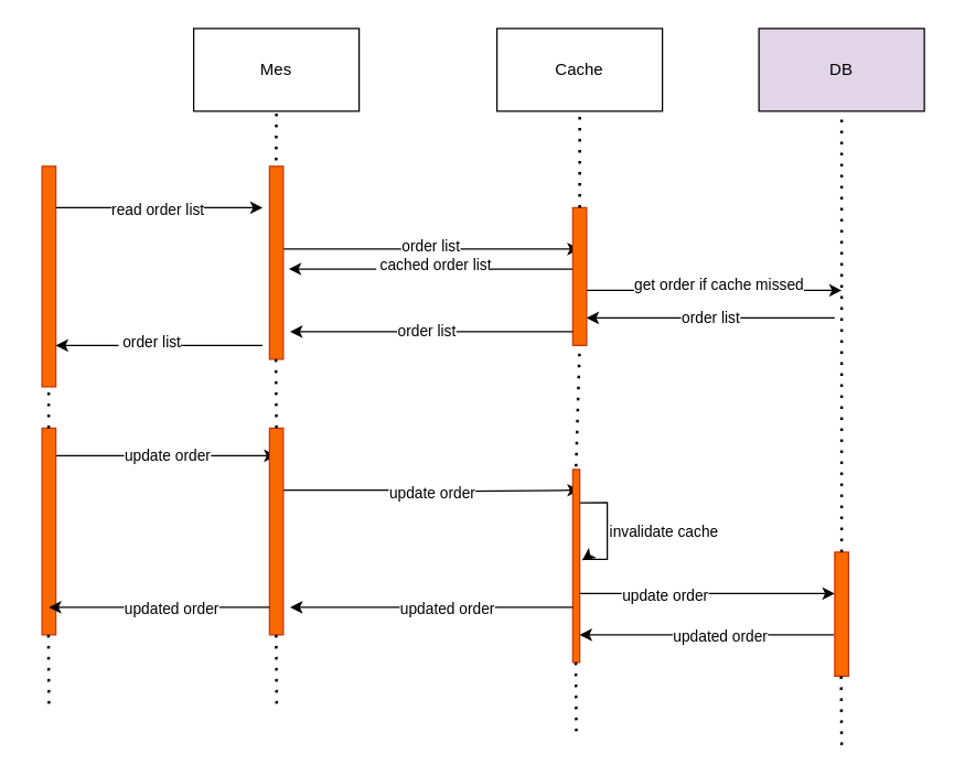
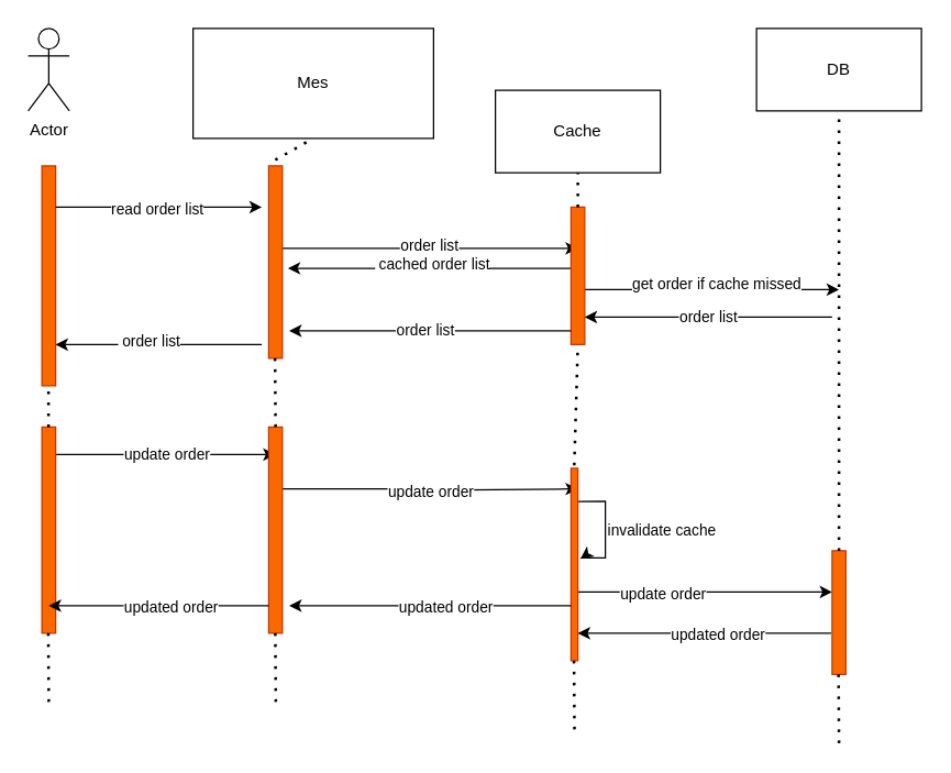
  <mxCell id="0" />
  <mxCell id="1" parent="0" />
- <mxCell id="3" value="Mes" style="rounded=0;whiteSpace=wrap;html=1;" vertex="1" parent="1"><mxGeometry x="140" y="20" width="120" height="60" as="geometry" /></mxCell>
- <mxCell id="4" value="Cache" style="rounded=0;whiteSpace=wrap;html=1;" vertex="1" parent="1"><mxGeometry x="360" y="20" width="120" height="60" as="geometry" /></mxCell>
+ <mxCell id="2" value="Actor" style="shape=umlActor;verticalLabelPosition=bottom;verticalAlign=top;html=1;outlineConnect=0;" vertex="1" parent="1"><mxGeometry x="20" y="20" width="30" height="60" as="geometry" /></mxCell>
+ <mxCell id="3" value="Mes" style="rounded=0;whiteSpace=wrap;html=1;" vertex="1" parent="1"><mxGeometry x="140" y="20" width="175" height="80" as="geometry" /></mxCell>
+ <mxCell id="4" value="Cache" style="rounded=0;whiteSpace=wrap;html=1;" vertex="1" parent="1"><mxGeometry x="360" y="65" width="120" height="60" as="geometry" /></mxCell>
  <mxCell id="5" value="" style="rounded=0;whiteSpace=wrap;html=1;fillColor=#fa6800;strokeColor=#C73500;fontColor=#000000;" vertex="1" parent="1"><mxGeometry x="30" y="120" width="10" height="160" as="geometry" /></mxCell>
  <mxCell id="6" style="edgeStyle=orthogonalEdgeStyle;rounded=0;orthogonalLoop=1;jettySize=auto;html=1;" edge="1" parent="1"><mxGeometry relative="1" as="geometry"><mxPoint x="420" y="180" as="targetPoint" /><mxPoint x="205" y="180.034" as="sourcePoint" /></mxGeometry></mxCell>
  <mxCell id="7" value="order list" style="edgeLabel;html=1;align=center;verticalAlign=middle;resizable=0;points=[];" vertex="1" connectable="0" parent="6"><mxGeometry x="-0.007" y="3" relative="1" as="geometry"><mxPoint as="offset" /></mxGeometry></mxCell>
  <mxCell id="8" value="" style="edgeStyle=none;orthogonalLoop=1;jettySize=auto;html=1;rounded=0;" edge="1" parent="1"><mxGeometry width="100" relative="1" as="geometry"><mxPoint x="40" y="150" as="sourcePoint" /><mxPoint x="190" y="150" as="targetPoint" /><Array as="points" /></mxGeometry></mxCell>
  <mxCell id="9" value="read order list" style="edgeLabel;html=1;align=center;verticalAlign=middle;resizable=0;points=[];" vertex="1" connectable="0" parent="8"><mxGeometry x="-0.024" y="-1" relative="1" as="geometry"><mxPoint as="offset" /></mxGeometry></mxCell>
  <mxCell id="10" value="" style="endArrow=classic;html=1;rounded=0;" edge="1" parent="1"><mxGeometry width="50" height="50" relative="1" as="geometry"><mxPoint x="419" y="194.57" as="sourcePoint" /><mxPoint x="209" y="194.57" as="targetPoint" /></mxGeometry></mxCell>
  <mxCell id="11" value="&amp;nbsp;cached order list" style="edgeLabel;html=1;align=center;verticalAlign=middle;resizable=0;points=[];" vertex="1" connectable="0" parent="10"><mxGeometry x="-0.232" y="-3" relative="1" as="geometry"><mxPoint x="-25" as="offset" /></mxGeometry></mxCell>
  <mxCell id="12" value="" style="endArrow=classic;html=1;rounded=0;" edge="1" parent="1"><mxGeometry width="50" height="50" relative="1" as="geometry"><mxPoint x="190" y="250" as="sourcePoint" /><mxPoint x="40" y="250" as="targetPoint" /></mxGeometry></mxCell>
  <mxCell id="13" value="&amp;nbsp;order list" style="edgeLabel;html=1;align=center;verticalAlign=middle;resizable=0;points=[];" vertex="1" connectable="0" parent="12"><mxGeometry x="-0.232" y="-3" relative="1" as="geometry"><mxPoint x="-25" as="offset" /></mxGeometry></mxCell>
  <mxCell id="14" value="" style="rounded=0;whiteSpace=wrap;html=1;fillColor=#fa6800;strokeColor=#C73500;fontColor=#000000;" vertex="1" parent="1"><mxGeometry x="195" y="120" width="10" height="140" as="geometry" /></mxCell>
  <mxCell id="15" style="edgeStyle=orthogonalEdgeStyle;rounded=0;orthogonalLoop=1;jettySize=auto;html=1;" edge="1" parent="1"><mxGeometry relative="1" as="geometry"><mxPoint x="610" y="210" as="targetPoint" /><mxPoint x="425" y="210.043" as="sourcePoint" /></mxGeometry></mxCell>
  <mxCell id="16" value="get order i&lt;span style=&quot;background-color: light-dark(#ffffff, var(--ge-dark-color, #121212)); color: light-dark(rgb(0, 0, 0), rgb(255, 255, 255));&quot;&gt;f cache missed&lt;/span&gt;" style="edgeLabel;html=1;align=center;verticalAlign=middle;resizable=0;points=[];" vertex="1" connectable="0" parent="15"><mxGeometry x="0.227" y="-3" relative="1" as="geometry"><mxPoint x="-18" y="-8" as="offset" /></mxGeometry></mxCell>
  <mxCell id="17" value="" style="rounded=0;whiteSpace=wrap;html=1;fillColor=#fa6800;strokeColor=#C73500;fontColor=#000000;" vertex="1" parent="1"><mxGeometry x="415" y="150" width="10" height="100" as="geometry" /></mxCell>
  <mxCell id="18" style="edgeStyle=orthogonalEdgeStyle;rounded=0;orthogonalLoop=1;jettySize=auto;html=1;" edge="1" parent="1"><mxGeometry relative="1" as="geometry"><mxPoint x="200" y="330" as="targetPoint" /><mxPoint x="40" y="330" as="sourcePoint" /></mxGeometry></mxCell>
  <mxCell id="19" value="update order" style="edgeLabel;html=1;align=center;verticalAlign=middle;resizable=0;points=[];" vertex="1" connectable="0" parent="18"><mxGeometry x="0.001" y="1" relative="1" as="geometry"><mxPoint as="offset" /></mxGeometry></mxCell>
  <mxCell id="20" value="" style="rounded=0;whiteSpace=wrap;html=1;fillColor=#fa6800;strokeColor=#C73500;fontColor=#000000;" vertex="1" parent="1"><mxGeometry x="30" y="310" width="10" height="150" as="geometry" /></mxCell>
- <mxCell id="21" value="DB" style="rounded=0;whiteSpace=wrap;html=1;fillColor=#e1d5e7;" vertex="1" parent="1"><mxGeometry x="550" y="20" width="120" height="60" as="geometry" /></mxCell>
+ <mxCell id="21" value="DB" style="rounded=0;whiteSpace=wrap;html=1;" vertex="1" parent="1"><mxGeometry x="550" y="20" width="120" height="60" as="geometry" /></mxCell>
  <mxCell id="22" style="edgeStyle=orthogonalEdgeStyle;rounded=0;orthogonalLoop=1;jettySize=auto;html=1;" edge="1" parent="1" source="24"><mxGeometry relative="1" as="geometry"><mxPoint x="420" y="355" as="targetPoint" /><Array as="points"><mxPoint x="313" y="355" /><mxPoint x="313" y="356" /><mxPoint x="420" y="356" /></Array></mxGeometry></mxCell>
  <mxCell id="23" value="update order" style="edgeLabel;html=1;align=center;verticalAlign=middle;resizable=0;points=[];" vertex="1" connectable="0" parent="22"><mxGeometry x="-0.013" y="-1" relative="1" as="geometry"><mxPoint as="offset" /></mxGeometry></mxCell>
  <mxCell id="24" value="" style="rounded=0;whiteSpace=wrap;html=1;fillColor=#fa6800;strokeColor=#C73500;fontColor=#000000;" vertex="1" parent="1"><mxGeometry x="195" y="310" width="10" height="150" as="geometry" /></mxCell>
  <mxCell id="25" style="edgeStyle=orthogonalEdgeStyle;rounded=0;orthogonalLoop=1;jettySize=auto;html=1;" edge="1" parent="1"><mxGeometry relative="1" as="geometry"><mxPoint x="605" y="430" as="targetPoint" /><mxPoint x="420" y="430" as="sourcePoint" /></mxGeometry></mxCell>
  <mxCell id="26" value="update order" style="edgeLabel;html=1;align=center;verticalAlign=middle;resizable=0;points=[];" vertex="1" connectable="0" parent="25"><mxGeometry x="-0.341" y="-1" relative="1" as="geometry"><mxPoint as="offset" /></mxGeometry></mxCell>
  <mxCell id="27" style="edgeStyle=orthogonalEdgeStyle;rounded=0;orthogonalLoop=1;jettySize=auto;html=1;entryX=1.388;entryY=0.441;entryDx=0;entryDy=0;entryPerimeter=0;" edge="1" parent="1"><mxGeometry relative="1" as="geometry"><mxPoint x="421.94" y="405.87" as="targetPoint" /><mxPoint x="420" y="364.13" as="sourcePoint" /><Array as="points"><mxPoint x="440" y="364.13" /><mxPoint x="440" y="405.13" /><mxPoint x="423" y="405.13" /></Array></mxGeometry></mxCell>
  <mxCell id="28" value="invalidate cache" style="edgeLabel;html=1;align=center;verticalAlign=middle;resizable=0;points=[];" vertex="1" connectable="0" parent="27"><mxGeometry x="0.045" relative="1" as="geometry"><mxPoint x="40" y="-1" as="offset" /></mxGeometry></mxCell>
  <mxCell id="29" value="" style="rounded=0;whiteSpace=wrap;html=1;fillColor=#fa6800;strokeColor=#C73500;fontColor=#000000;" vertex="1" parent="1"><mxGeometry x="415" y="340" width="5" height="140" as="geometry" /></mxCell>
  <mxCell id="30" value="" style="rounded=0;whiteSpace=wrap;html=1;fillColor=#fa6800;strokeColor=#C73500;fontColor=#000000;" vertex="1" parent="1"><mxGeometry x="605" y="400" width="10" height="90" as="geometry" /></mxCell>
  <mxCell id="31" value="" style="endArrow=classic;html=1;rounded=0;" edge="1" parent="1"><mxGeometry width="50" height="50" relative="1" as="geometry"><mxPoint x="605" y="230" as="sourcePoint" /><mxPoint x="425" y="230" as="targetPoint" /></mxGeometry></mxCell>
  <mxCell id="32" value="order list" style="edgeLabel;html=1;align=center;verticalAlign=middle;resizable=0;points=[];" vertex="1" connectable="0" parent="31"><mxGeometry x="0.309" y="-1" relative="1" as="geometry"><mxPoint x="27" as="offset" /></mxGeometry></mxCell>
  <mxCell id="33" value="" style="endArrow=classic;html=1;rounded=0;" edge="1" parent="1"><mxGeometry width="50" height="50" relative="1" as="geometry"><mxPoint x="415" y="240" as="sourcePoint" /><mxPoint x="210" y="240" as="targetPoint" /></mxGeometry></mxCell>
  <mxCell id="34" value="order list" style="edgeLabel;html=1;align=center;verticalAlign=middle;resizable=0;points=[];" vertex="1" connectable="0" parent="33"><mxGeometry x="0.309" y="-1" relative="1" as="geometry"><mxPoint x="27" as="offset" /></mxGeometry></mxCell>
  <mxCell id="35" style="edgeStyle=orthogonalEdgeStyle;rounded=0;orthogonalLoop=1;jettySize=auto;html=1;entryX=1.15;entryY=0.957;entryDx=0;entryDy=0;entryPerimeter=0;" edge="1" parent="1"><mxGeometry relative="1" as="geometry"><mxPoint x="604.25" y="460" as="sourcePoint" /><mxPoint x="420" y="460" as="targetPoint" /><Array as="points"><mxPoint x="604.25" y="460" /></Array></mxGeometry></mxCell>
  <mxCell id="36" value="updated order" style="edgeLabel;html=1;align=center;verticalAlign=middle;resizable=0;points=[];" vertex="1" connectable="0" parent="35"><mxGeometry x="-0.099" relative="1" as="geometry"><mxPoint as="offset" /></mxGeometry></mxCell>
  <mxCell id="37" style="edgeStyle=orthogonalEdgeStyle;rounded=0;orthogonalLoop=1;jettySize=auto;html=1;" edge="1" parent="1"><mxGeometry relative="1" as="geometry"><mxPoint x="415" y="440" as="sourcePoint" /><mxPoint x="210" y="440" as="targetPoint" /><Array as="points"><mxPoint x="415" y="440" /></Array></mxGeometry></mxCell>
  <mxCell id="38" value="updated order" style="edgeLabel;html=1;align=center;verticalAlign=middle;resizable=0;points=[];" vertex="1" connectable="0" parent="37"><mxGeometry x="-0.099" relative="1" as="geometry"><mxPoint as="offset" /></mxGeometry></mxCell>
  <mxCell id="39" style="edgeStyle=orthogonalEdgeStyle;rounded=0;orthogonalLoop=1;jettySize=auto;html=1;" edge="1" parent="1"><mxGeometry relative="1" as="geometry"><mxPoint x="195" y="440" as="sourcePoint" /><mxPoint x="35" y="440" as="targetPoint" /><Array as="points"><mxPoint x="195" y="440" /></Array></mxGeometry></mxCell>
  <mxCell id="40" value="updated order" style="edgeLabel;html=1;align=center;verticalAlign=middle;resizable=0;points=[];" vertex="1" connectable="0" parent="39"><mxGeometry x="-0.099" relative="1" as="geometry"><mxPoint as="offset" /></mxGeometry></mxCell>
  <mxCell id="41" value="" style="endArrow=none;dashed=1;html=1;dashPattern=1 3;strokeWidth=2;rounded=0;entryX=0.5;entryY=1;entryDx=0;entryDy=0;exitX=0.48;exitY=-0.031;exitDx=0;exitDy=0;exitPerimeter=0;" edge="1" parent="1" source="14" target="3"><mxGeometry width="50" height="50" relative="1" as="geometry"><mxPoint x="320" y="260" as="sourcePoint" /><mxPoint x="370" y="210" as="targetPoint" /></mxGeometry></mxCell>
  <mxCell id="42" value="" style="endArrow=none;dashed=1;html=1;dashPattern=1 3;strokeWidth=2;rounded=0;entryX=0.5;entryY=1;entryDx=0;entryDy=0;exitX=0.5;exitY=0;exitDx=0;exitDy=0;" edge="1" parent="1" source="17" target="4"><mxGeometry width="50" height="50" relative="1" as="geometry"><mxPoint x="320" y="260" as="sourcePoint" /><mxPoint x="400" y="100" as="targetPoint" /></mxGeometry></mxCell>
  <mxCell id="43" value="" style="endArrow=none;dashed=1;html=1;dashPattern=1 3;strokeWidth=2;rounded=0;exitX=0.5;exitY=0;exitDx=0;exitDy=0;" edge="1" parent="1" source="30"><mxGeometry width="50" height="50" relative="1" as="geometry"><mxPoint x="610" y="390" as="sourcePoint" /><mxPoint x="610" y="84" as="targetPoint" /></mxGeometry></mxCell>
  <mxCell id="44" value="" style="endArrow=none;dashed=1;html=1;dashPattern=1 3;strokeWidth=2;rounded=0;entryX=0.5;entryY=1;entryDx=0;entryDy=0;exitX=0.5;exitY=0;exitDx=0;exitDy=0;" edge="1" parent="1" source="24"><mxGeometry width="50" height="50" relative="1" as="geometry"><mxPoint x="199.64" y="296" as="sourcePoint" /><mxPoint x="199.64" y="260" as="targetPoint" /></mxGeometry></mxCell>
  <mxCell id="45" value="" style="endArrow=none;dashed=1;html=1;dashPattern=1 3;strokeWidth=2;rounded=0;entryX=0.5;entryY=1;entryDx=0;entryDy=0;exitX=0.5;exitY=0;exitDx=0;exitDy=0;" edge="1" parent="1"><mxGeometry width="50" height="50" relative="1" as="geometry"><mxPoint x="200.18" y="510" as="sourcePoint" /><mxPoint x="199.82" y="460" as="targetPoint" /></mxGeometry></mxCell>
  <mxCell id="46" value="" style="endArrow=none;dashed=1;html=1;dashPattern=1 3;strokeWidth=2;rounded=0;entryX=0.5;entryY=1;entryDx=0;entryDy=0;exitX=0.5;exitY=0;exitDx=0;exitDy=0;" edge="1" parent="1"><mxGeometry width="50" height="50" relative="1" as="geometry"><mxPoint x="417.52" y="530" as="sourcePoint" /><mxPoint x="417.16" y="480" as="targetPoint" /></mxGeometry></mxCell>
  <mxCell id="47" value="" style="endArrow=none;dashed=1;html=1;dashPattern=1 3;strokeWidth=2;rounded=0;entryX=0.5;entryY=1;entryDx=0;entryDy=0;exitX=0.5;exitY=0;exitDx=0;exitDy=0;" edge="1" parent="1"><mxGeometry width="50" height="50" relative="1" as="geometry"><mxPoint x="610.02" y="540" as="sourcePoint" /><mxPoint x="609.66" y="490" as="targetPoint" /></mxGeometry></mxCell>
  <mxCell id="48" value="" style="endArrow=none;dashed=1;html=1;dashPattern=1 3;strokeWidth=2;rounded=0;entryX=0.5;entryY=1;entryDx=0;entryDy=0;exitX=0.5;exitY=0;exitDx=0;exitDy=0;" edge="1" parent="1"><mxGeometry width="50" height="50" relative="1" as="geometry"><mxPoint x="35.02" y="510" as="sourcePoint" /><mxPoint x="34.66" y="460" as="targetPoint" /></mxGeometry></mxCell>
  <mxCell id="49" value="" style="endArrow=none;dashed=1;html=1;dashPattern=1 3;strokeWidth=2;rounded=0;" edge="1" parent="1"><mxGeometry width="50" height="50" relative="1" as="geometry"><mxPoint x="34.81" y="310" as="sourcePoint" /><mxPoint x="34.81" y="280" as="targetPoint" /><Array as="points"><mxPoint x="34.81" y="300" /></Array></mxGeometry></mxCell>
  <mxCell id="50" value="" style="endArrow=none;dashed=1;html=1;dashPattern=1 3;strokeWidth=2;rounded=0;entryX=0.25;entryY=1;entryDx=0;entryDy=0;exitX=0.471;exitY=-0.015;exitDx=0;exitDy=0;exitPerimeter=0;" edge="1" parent="1" source="29"><mxGeometry width="50" height="50" relative="1" as="geometry"><mxPoint x="423.36" y="340" as="sourcePoint" /><mxPoint x="420" y="250" as="targetPoint" /><Array as="points" /></mxGeometry></mxCell>
